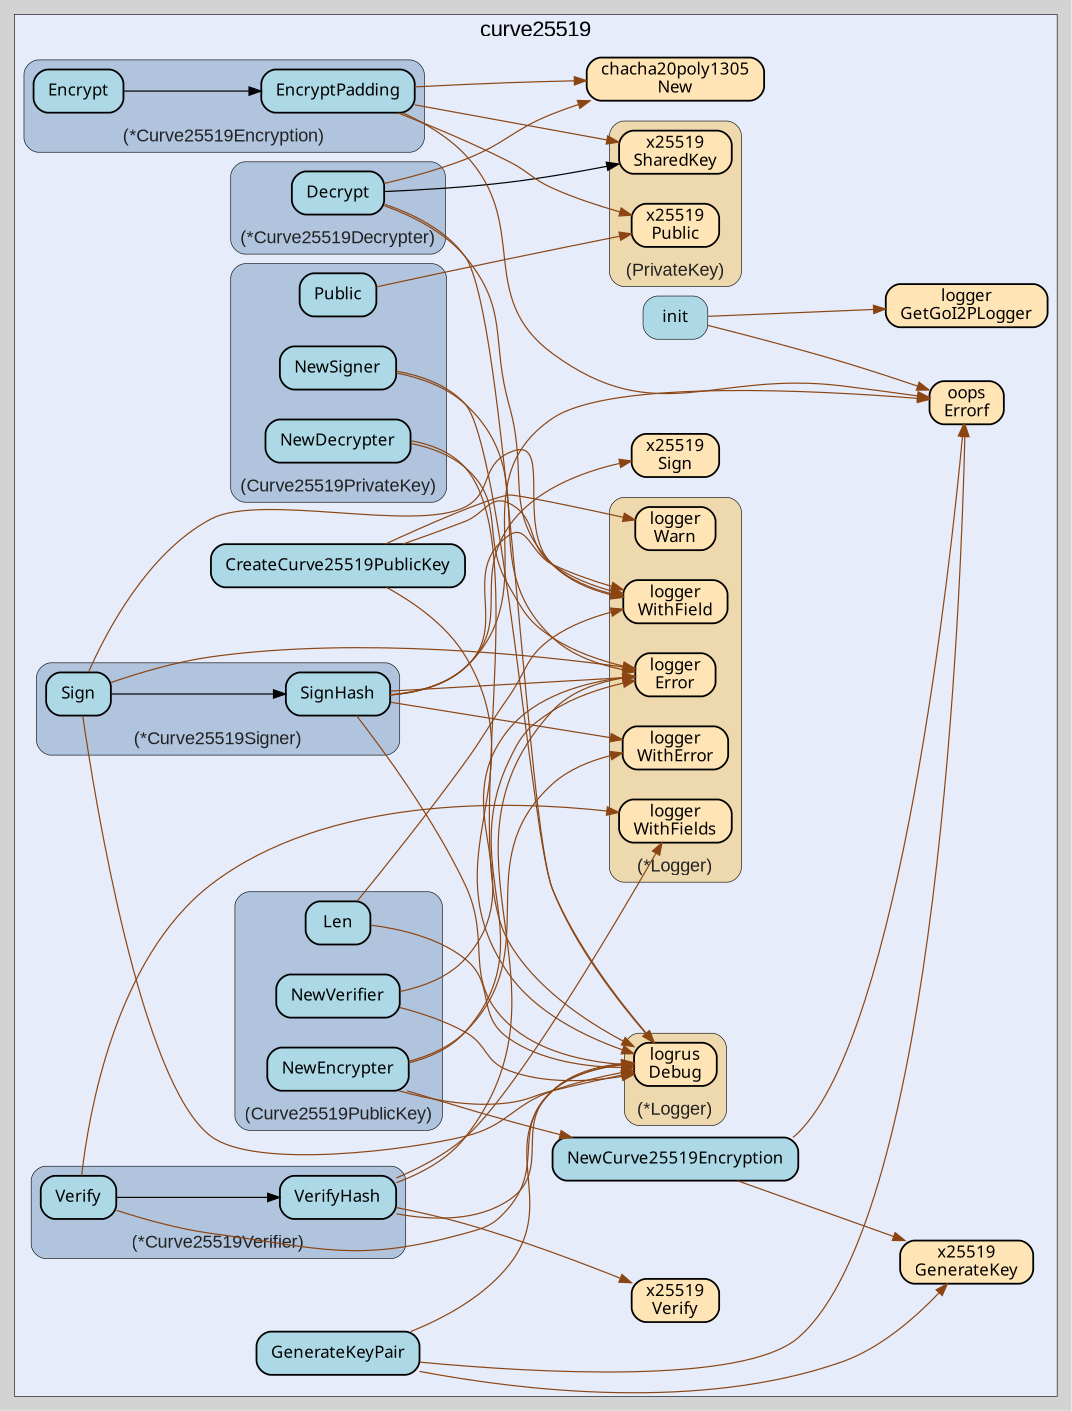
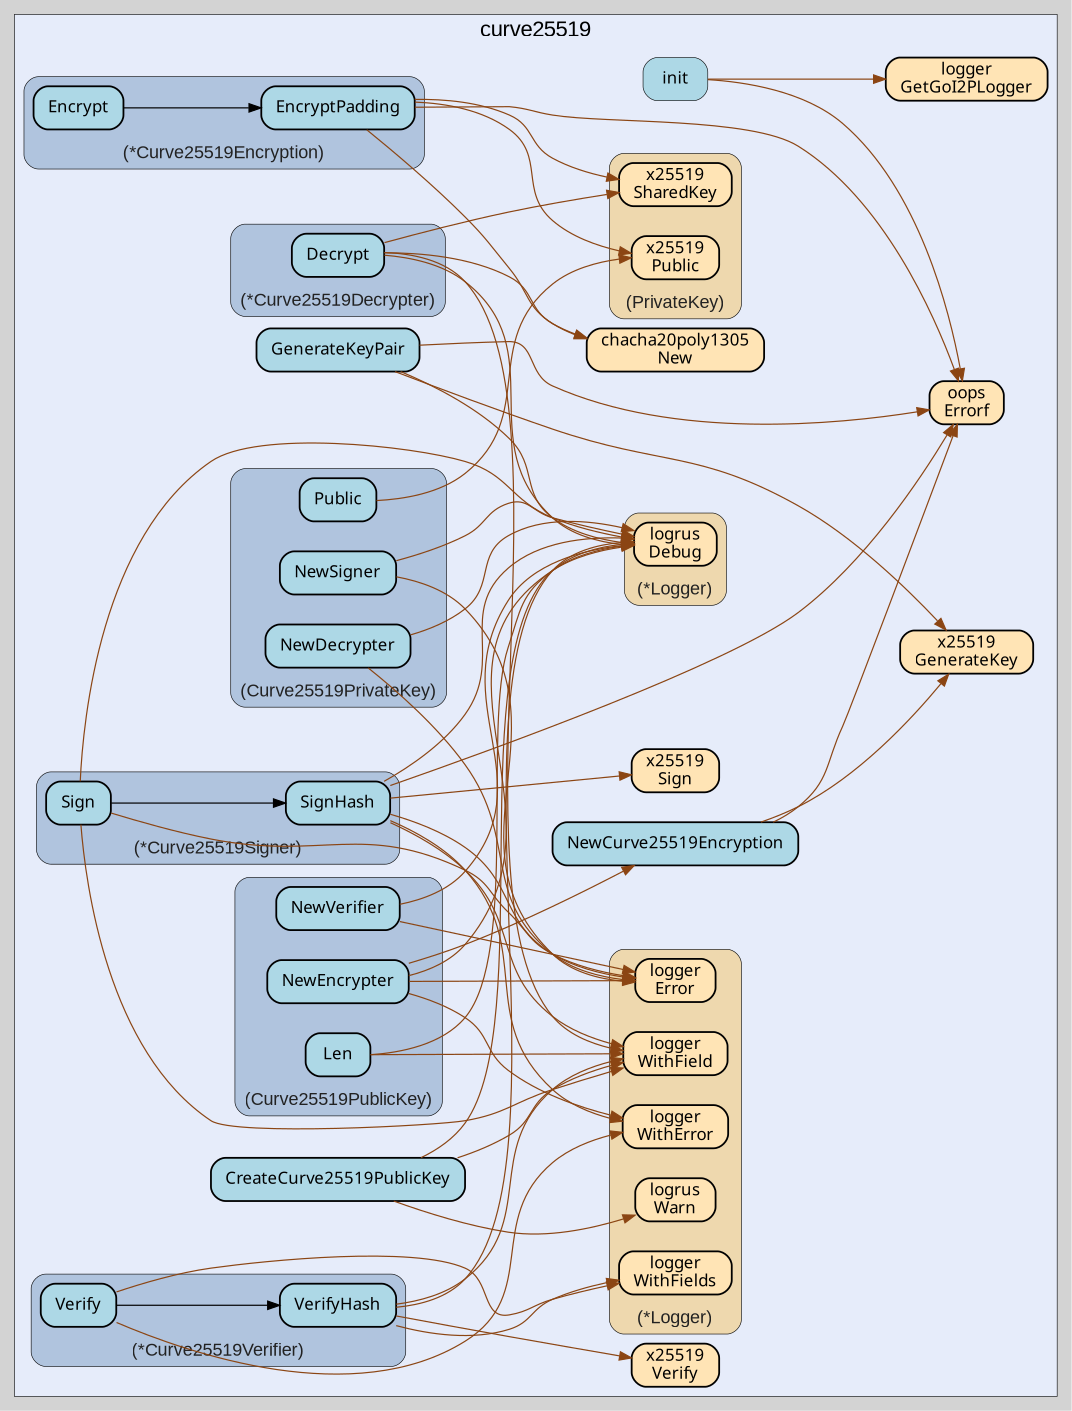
  digraph {
    bgcolor=lightgray
    fontname=Arial
    fontsize=14
    labeljust=l
    nodesep=0.35
    penwidth=0.5
    rankdir=LR
    style=solid
    node [fillcolor=lightblue fontname=Verdana margin="0.16,0.0" penwidth=1.5 shape=box style="filled,rounded"]
    edge [color=saddlebrown minlen=2]
    n1 [label=Decrypt]
    n2 [fillcolor=moccasin label="logger\nWithField"]
    n3 [fillcolor=moccasin label="logger\nWithError"]
    n4 [fillcolor=moccasin label="logger\nError"]
-   n5 [fillcolor=moccasin label="logger\nWarn"]
+   n5 [fillcolor=moccasin label="logrus\nWarn"]
    n6 [fillcolor=moccasin label="logger\nWithFields"]
    n7 [label=NewEncrypter]
    n8 [label=Len]
    n9 [label=NewVerifier]
    n10 [label=EncryptPadding]
    n11 [label=Encrypt]
    n12 [label=SignHash]
    n13 [label=Sign]
    n14 [label=Verify]
    n15 [label=VerifyHash]
    n16 [fillcolor=moccasin label="logrus\nDebug"]
    n17 [label=NewSigner]
    n18 [label=NewDecrypter]
    n19 [label=Public]
    n20 [fillcolor=moccasin label="x25519\nSharedKey"]
    n21 [fillcolor=moccasin label="x25519\nPublic"]
    n22 [fillcolor=moccasin label="x25519\nSign"]
    n23 [fillcolor=moccasin label="oops\nErrorf"]
    n24 [label=init penwidth=0.5]
    n25 [fillcolor=moccasin label="logger\nGetGoI2PLogger"]
    n26 [label=NewCurve25519Encryption]
    n27 [fillcolor=moccasin label="x25519\nGenerateKey"]
    n28 [fillcolor=moccasin label="chacha20poly1305\nNew"]
    n29 [label=GenerateKeyPair]
    n30 [label=CreateCurve25519PublicKey]
    n31 [fillcolor=moccasin label="x25519\nVerify"]
    subgraph cluster_1 {
      bgcolor="#e6ecfa"
      fontsize=18
      label=curve25519
      labeljust=c
      labelloc=t
      n22
      n23
      n24
      n25
      n26
      n27
      n28
      n29
      n30
      n31
      subgraph cluster_2 {
        bgcolor="#e6ecfa"
        fillcolor=lightsteelblue
        fontcolor="#222222"
        fontsize=15
        label="(*Curve25519Decrypter)"
        labeljust=c
        labelloc=b
        style="rounded,filled"
        n1
      }
      subgraph cluster_3 {
        bgcolor="#e6ecfa"
        fillcolor=wheat2
        fontcolor="#222222"
        fontsize=15
        label="(*Logger)"
        labeljust=c
        labelloc=b
        style="rounded,filled"
        n2
        n3
        n4
        n5
        n6
      }
      subgraph cluster_4 {
        bgcolor="#e6ecfa"
        fillcolor=lightsteelblue
        fontcolor="#222222"
        fontsize=15
        label="(Curve25519PublicKey)"
        labeljust=c
        labelloc=b
        style="rounded,filled"
        n7
        n8
        n9
      }
      subgraph cluster_5 {
        bgcolor="#e6ecfa"
        fillcolor=lightsteelblue
        fontcolor="#222222"
        fontsize=15
        label="(*Curve25519Encryption)"
        labeljust=c
        labelloc=b
        style="rounded,filled"
        n10
        n11
      }
      subgraph cluster_6 {
        bgcolor="#e6ecfa"
        fillcolor=lightsteelblue
        fontcolor="#222222"
        fontsize=15
        label="(*Curve25519Signer)"
        labeljust=c
        labelloc=b
        style="rounded,filled"
        n12
        n13
      }
      subgraph cluster_7 {
        bgcolor="#e6ecfa"
        fillcolor=lightsteelblue
        fontcolor="#222222"
        fontsize=15
        label="(*Curve25519Verifier)"
        labeljust=c
        labelloc=b
        style="rounded,filled"
        n14
        n15
      }
      subgraph cluster_8 {
        bgcolor="#e6ecfa"
        fillcolor=wheat2
        fontcolor="#222222"
        fontsize=15
        label="(*Logger)"
        labeljust=c
        labelloc=b
        style="rounded,filled"
        n16
      }
      subgraph cluster_9 {
        bgcolor="#e6ecfa"
        fillcolor=lightsteelblue
        fontcolor="#222222"
        fontsize=15
        label="(Curve25519PrivateKey)"
        labeljust=c
        labelloc=b
        style="rounded,filled"
        n17
        n18
        n19
      }
      subgraph cluster_10 {
        bgcolor="#e6ecfa"
        fillcolor=wheat2
        fontcolor="#222222"
        fontsize=15
        label="(PrivateKey)"
        labeljust=c
        labelloc=b
        style="rounded,filled"
        n20
        n21
      }
    }
    n1 -> n2
    n1 -> n16
-   n1 -> n20 [color=black]
+   n1 -> n20
    n1 -> n28
    n7 -> n3
    n7 -> n4
    n7 -> n16
    n7 -> n26
    n8 -> n2
    n8 -> n16
    n9 -> n4
    n9 -> n16
    n10 -> n20
    n10 -> n21
    n10 -> n23
    n10 -> n28
    n11 -> n10 [color=""]
    n12 -> n2
    n12 -> n3
    n12 -> n4
    n12 -> n16
    n12 -> n22
    n12 -> n23
    n13 -> n2
    n13 -> n4
    n13 -> n12 [color=""]
    n13 -> n16
    n14 -> n6
    n14 -> n15 [color=""]
-   n14 -> n16
-   n15 -> n4
+   n14 -> n3
+   n15 -> n2
    n15 -> n6
    n15 -> n16
    n15 -> n31
    n17 -> n4
    n17 -> n16
    n18 -> n4
    n18 -> n16
    n19 -> n21
    n24 -> n23
    n24 -> n25
    n26 -> n23
    n26 -> n27
    n29 -> n16
    n29 -> n23
    n29 -> n27
    n30 -> n2
    n30 -> n5
    n30 -> n16
  }
